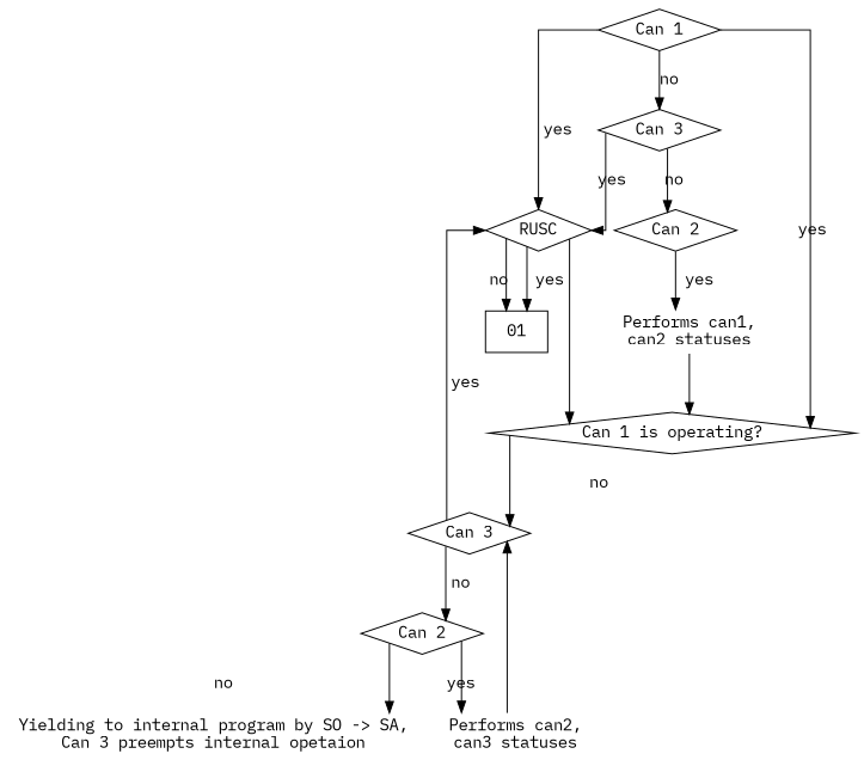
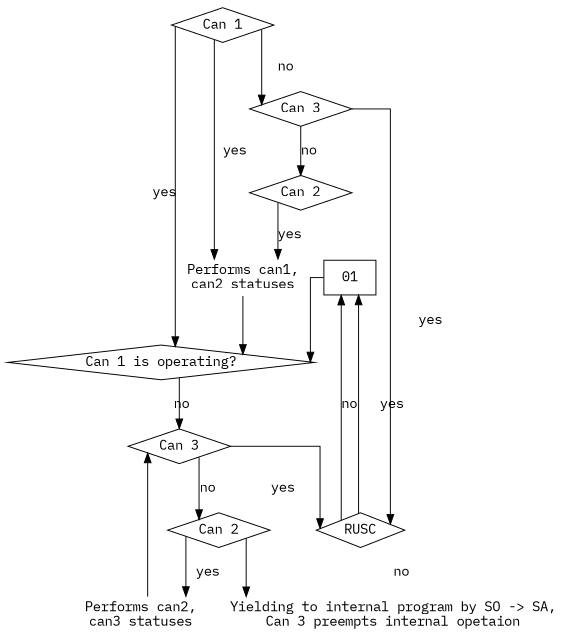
  digraph {
    fontname="IBM Plex Mono"
    splines=ortho
    node [fontname="IBM Plex Mono" shape=diamond]
    edge [fontname="IBM Plex Mono"]
    01 [shape=box]
    n2 [label="Can 1 is operating?"]
    n3 [label="Can 3"]
    n4 [label="Can 2"]
    n5 [label=RUSC]
    n6 [label="Can 1"]
    n7 [label="Performs can1,\ncan2 statuses" shape=none]
    n8 [label="Can 3"]
    n9 [label="Performs can2,\ncan3 statuses" shape=none]
    n10 [label="Yielding to internal program by SO -> SA,\nCan 3 preempts internal opetaion" shape=none]
    n11 [label="Can 2"]
-   n5 -> n2
+   01 -> n2
    n2 -> n3 [label=no]
    n3 -> n4 [label=no]
    n3 -> n5 [label=yes]
    n4 -> n9 [label=yes]
    n4 -> n10 [label=no]
    n5 -> 01 [label=yes]
    n5 -> 01 [label=no]
    n6 -> n2 [label=yes]
-   n6 -> n5 [label=yes]
+   n6 -> n7 [label=yes]
    n6 -> n8 [label=no]
    n7 -> n2
    n8 -> n5 [label=yes]
    n8 -> n11 [label=no]
    n9 -> n3
    n11 -> n7 [label=yes]
  }
